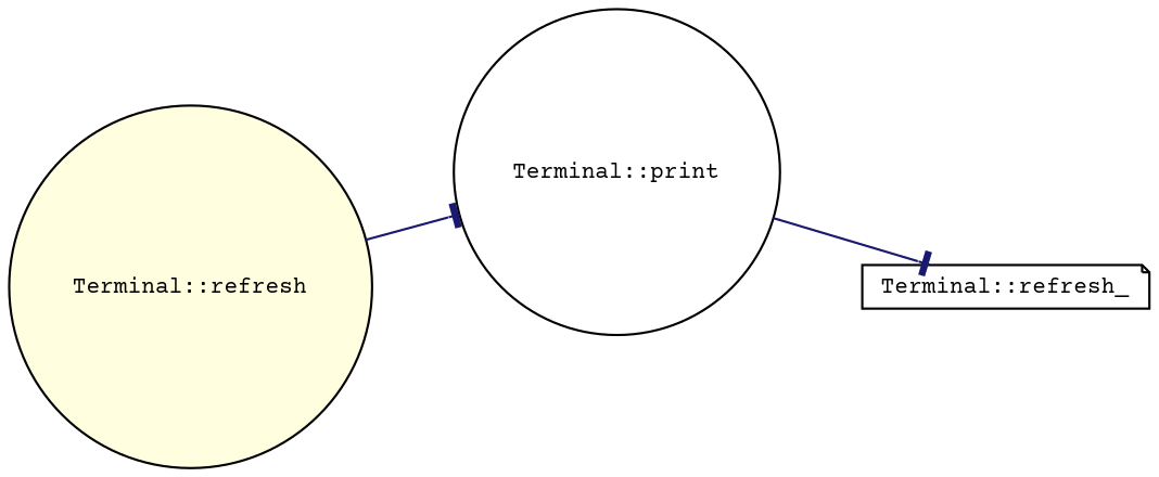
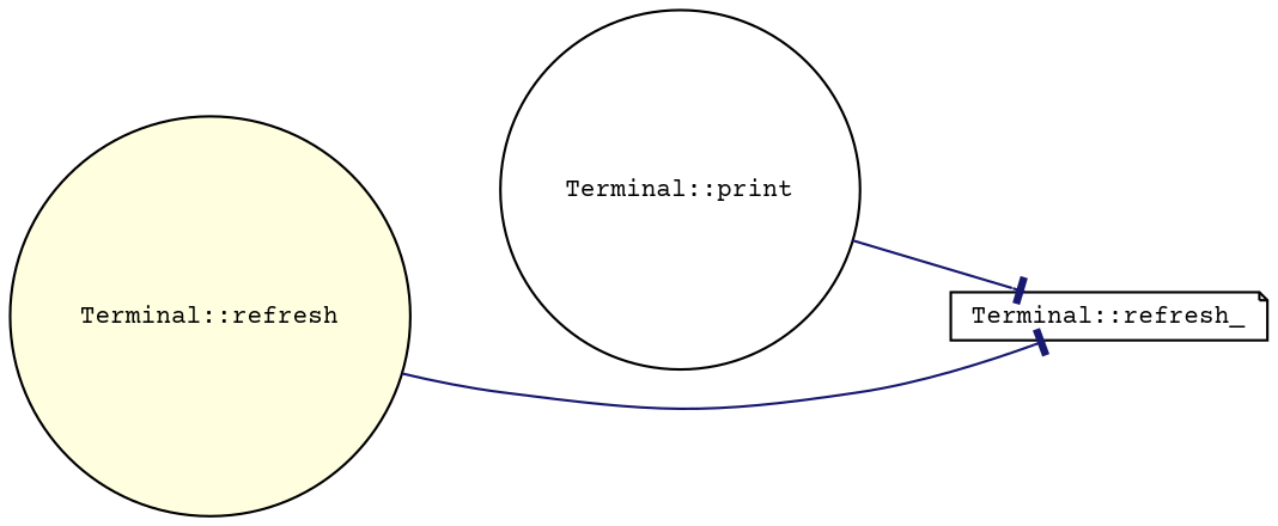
  digraph {
    fontname="Courier Prime"
    rankdir=LR
    node [color=black fillcolor=white fontname="Courier Prime" fontsize=10 shape=circle style=filled]
    edge [arrowhead=tee color=midnightblue fontname="Courier Prime" fontsize=10 labelfontname=Helvetica labelfontsize=10 style=solid]
    n1 [fillcolor=lightyellow fontcolor=black height=0.2 label="Terminal::refresh" width=0.4]
    n2 [height=0.2 label="Terminal::print" width=0.4]
    n3 [height=0.2 label="Terminal::refresh_" shape=note width=0.4]
-   n1 -> n2
+   n1 -> n3
    n2 -> n3
  }
